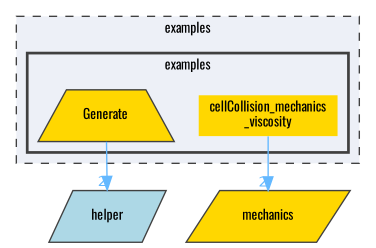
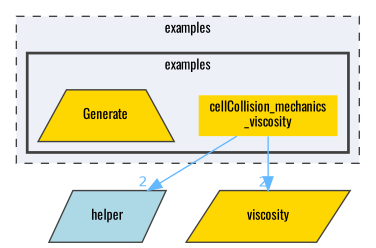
  digraph {
    compound=true
    fontname=Oswald
    node [fillcolor=gold fontname=Oswald fontsize=10 shape=parallelogram style=filled color=grey25]
    edge [color=steelblue1 fontcolor=steelblue1 fontname=Oswald fontsize=10 headlabel=2 labeldistance=1.5 labelfontname=Helvetica labelfontsize=10]
    n1 [height=0.2 label="cellCollision_mechanics\l_viscosity" shape=plaintext width=0.4 color=""]
    n2 [height=0.2 label=Generate shape=trapezium width=0.4]
    n3 [fillcolor=lightblue height=0.2 label=helper width=0.4]
-   n4 [height=0.2 label=mechanics width=0.4]
+   n4 [height=0.2 label=viscosity width=0.4]
    subgraph cluster_1 {
      bgcolor="#edf0f7"
      fontsize=10
      label=examples
      pencolor=grey25
      style="filled,dashed"
      subgraph cluster_2 {
        bgcolor="#edf0f7"
        fontsize=10
        label=examples
        pencolor=grey25
        style="filled,bold"
        n1
        n2
      }
    }
-   n2 -> n3
+   n1 -> n3
    n1 -> n4
  }
